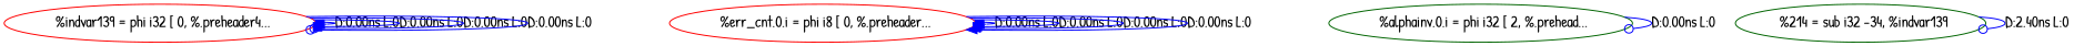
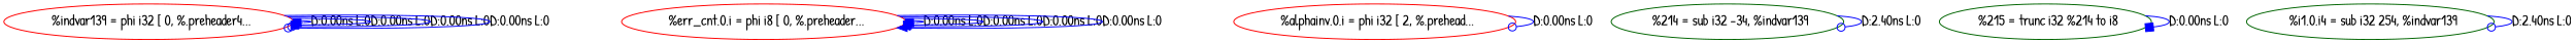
  digraph {
    fontname="Patrick Hand"
    node [color=red fontname="Patrick Hand"]
    edge [arrowhead=box color=blue fontname="Patrick Hand"]
    n1 [label="  %indvar139 = phi i32 [ 0, %.preheader4..."]
    n2 [label="  %err_cnt.0.i = phi i8 [ 0, %.preheader..."]
-   n3 [color=darkgreen label="  %alphainv.0.i = phi i32 [ 2, %.prehead..."]
+   n3 [label="  %alphainv.0.i = phi i32 [ 2, %.prehead..."]
    n4 [color=darkgreen label="  %214 = sub i32 -34, %indvar139"]
+   n5 [color=darkgreen label="  %215 = trunc i32 %214 to i8"]
+   n6 [color=darkgreen label="  %i1.0.i4 = sub i32 254, %indvar139"]
    n1 -> n1 [label="D:0.00ns L:0"]
    n1 -> n1 [label="D:0.00ns L:0"]
    n1 -> n1 [arrowhead=odot label="D:0.00ns L:0"]
    n1 -> n1 [arrowhead=odot label="D:0.00ns L:0"]
    n2 -> n2 [label="D:0.00ns L:0"]
    n2 -> n2 [label="D:0.00ns L:0"]
    n2 -> n2 [arrowhead=normal label="D:0.00ns L:0"]
    n2 -> n2 [arrowhead=normal label="D:0.00ns L:0"]
    n3 -> n3 [arrowhead=odot label="D:0.00ns L:0"]
    n4 -> n4 [arrowhead=odot label="D:2.40ns L:0"]
+   n5 -> n5 [label="D:0.00ns L:0"]
+   n6 -> n6 [arrowhead=odot label="D:2.40ns L:0"]
  }
